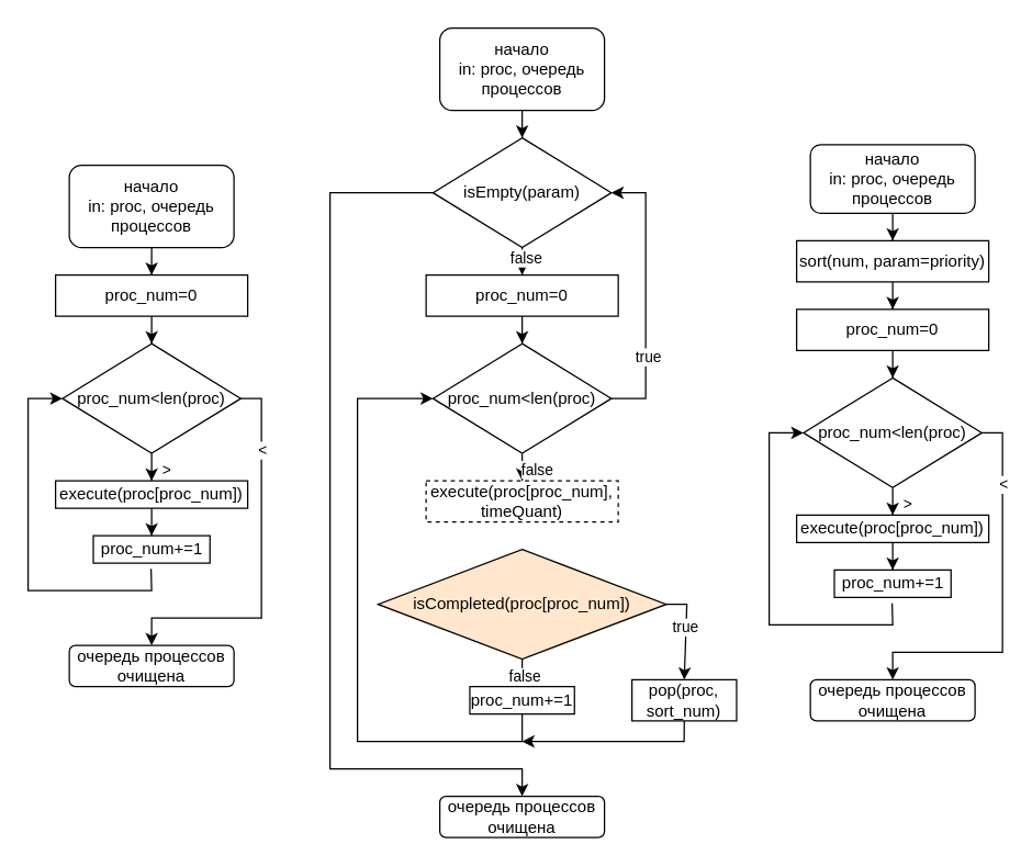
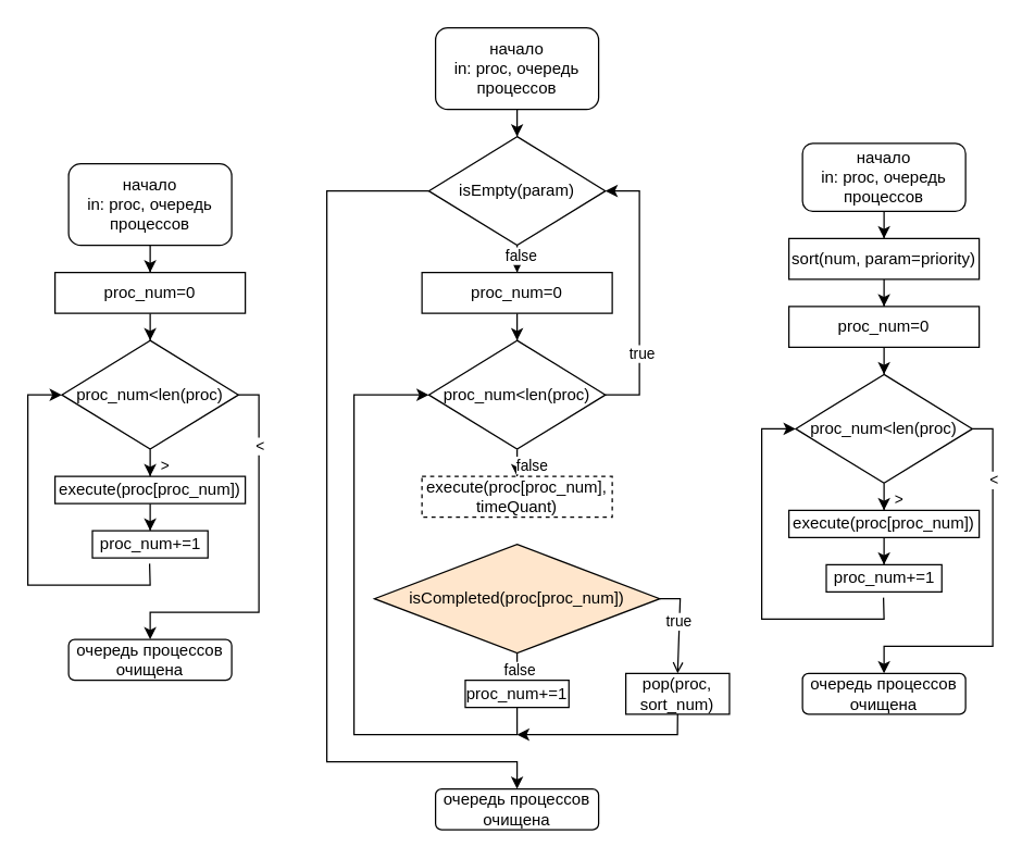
  <mxCell id="0" />
  <mxCell id="1" parent="0" />
  <mxCell id="2" value="" style="edgeStyle=orthogonalEdgeStyle;rounded=0;orthogonalLoop=1;jettySize=auto;html=1;" edge="1" parent="1" source="3" target="25"><mxGeometry relative="1" as="geometry" /></mxCell>
  <mxCell id="3" value="&lt;div&gt;начало&lt;/div&gt;&lt;div&gt;in: proc, очередь процессов&lt;br&gt;&lt;/div&gt;" style="rounded=1;whiteSpace=wrap;html=1;" vertex="1" parent="1"><mxGeometry x="50" y="120" width="120" height="60" as="geometry" /></mxCell>
  <mxCell id="4" value="" style="edgeStyle=orthogonalEdgeStyle;rounded=0;orthogonalLoop=1;jettySize=auto;html=1;" edge="1" parent="1" source="6" target="8"><mxGeometry relative="1" as="geometry" /></mxCell>
  <mxCell id="5" value="&lt;div&gt;&amp;gt;&lt;/div&gt;" style="edgeLabel;html=1;align=center;verticalAlign=middle;resizable=0;points=[];" vertex="1" connectable="0" parent="4"><mxGeometry x="0.753" y="3" relative="1" as="geometry"><mxPoint x="7" y="-2" as="offset" /></mxGeometry></mxCell>
  <mxCell id="6" value="&lt;div&gt;proc_num&amp;lt;len(proc)&lt;/div&gt;" style="rhombus;whiteSpace=wrap;html=1;" vertex="1" parent="1"><mxGeometry x="45" y="250" width="130" height="80" as="geometry" /></mxCell>
  <mxCell id="7" value="" style="edgeStyle=orthogonalEdgeStyle;rounded=0;orthogonalLoop=1;jettySize=auto;html=1;" edge="1" parent="1" source="8" target="9"><mxGeometry relative="1" as="geometry" /></mxCell>
  <mxCell id="8" value="&lt;div&gt;execute(proc[proc_num])&lt;/div&gt;" style="rounded=0;whiteSpace=wrap;html=1;" vertex="1" parent="1"><mxGeometry x="40" y="350" width="140" height="20" as="geometry" /></mxCell>
  <mxCell id="9" value="&lt;div&gt;proc_num+=1&lt;/div&gt;" style="rounded=0;whiteSpace=wrap;html=1;" vertex="1" parent="1"><mxGeometry x="67.5" y="390" width="85" height="20" as="geometry" /></mxCell>
  <mxCell id="10" value="" style="endArrow=classic;html=1;rounded=0;entryX=0;entryY=0.5;entryDx=0;entryDy=0;exitX=0.495;exitY=1.21;exitDx=0;exitDy=0;exitPerimeter=0;" edge="1" parent="1" source="9" target="6"><mxGeometry width="50" height="50" relative="1" as="geometry"><mxPoint x="110" y="420" as="sourcePoint" /><mxPoint x="20" y="290" as="targetPoint" /><Array as="points"><mxPoint x="110" y="430" /><mxPoint x="20" y="430" /><mxPoint x="20" y="290" /></Array></mxGeometry></mxCell>
  <mxCell id="11" value="" style="endArrow=classic;html=1;rounded=0;exitX=1;exitY=0.5;exitDx=0;exitDy=0;" edge="1" parent="1" source="6"><mxGeometry width="50" height="50" relative="1" as="geometry"><mxPoint x="110" y="420" as="sourcePoint" /><mxPoint x="110" y="470" as="targetPoint" /><Array as="points"><mxPoint x="190" y="290" /><mxPoint x="190" y="450" /><mxPoint x="110" y="450" /></Array></mxGeometry></mxCell>
  <mxCell id="12" value="&lt;div&gt;&amp;lt;&lt;/div&gt;" style="edgeLabel;html=1;align=center;verticalAlign=middle;resizable=0;points=[];" vertex="1" connectable="0" parent="11"><mxGeometry x="-0.623" relative="1" as="geometry"><mxPoint as="offset" /></mxGeometry></mxCell>
  <mxCell id="13" value="очередь процессов очищена" style="rounded=1;whiteSpace=wrap;html=1;" vertex="1" parent="1"><mxGeometry x="50" y="470" width="120" height="30" as="geometry" /></mxCell>
  <mxCell id="14" value="" style="edgeStyle=orthogonalEdgeStyle;rounded=0;orthogonalLoop=1;jettySize=auto;html=1;" edge="1" parent="1" source="15" target="30"><mxGeometry relative="1" as="geometry" /></mxCell>
  <mxCell id="15" value="&lt;div&gt;начало&lt;/div&gt;&lt;div&gt;in: proc, очередь процессов&lt;br&gt;&lt;/div&gt;" style="rounded=1;whiteSpace=wrap;html=1;" vertex="1" parent="1"><mxGeometry x="319.99" y="20" width="120" height="60" as="geometry" /></mxCell>
  <mxCell id="16" value="" style="edgeStyle=orthogonalEdgeStyle;rounded=0;orthogonalLoop=1;jettySize=auto;html=1;" edge="1" parent="1" source="18" target="19"><mxGeometry relative="1" as="geometry" /></mxCell>
  <mxCell id="17" value="false" style="edgeLabel;html=1;align=center;verticalAlign=middle;resizable=0;points=[];" vertex="1" connectable="0" parent="16"><mxGeometry x="0.753" y="3" relative="1" as="geometry"><mxPoint x="7" y="-2" as="offset" /></mxGeometry></mxCell>
  <mxCell id="18" value="&lt;div&gt;proc_num&amp;lt;len(proc)&lt;/div&gt;" style="rhombus;whiteSpace=wrap;html=1;" vertex="1" parent="1"><mxGeometry x="315" y="250" width="130" height="80" as="geometry" /></mxCell>
  <mxCell id="19" value="&lt;div&gt;execute(proc[proc_num], timeQuant)&lt;/div&gt;" style="rounded=0;whiteSpace=wrap;html=1;dashed=1;" vertex="1" parent="1"><mxGeometry x="310" y="350" width="140" height="30" as="geometry" /></mxCell>
  <mxCell id="20" value="очередь процессов очищена" style="rounded=1;whiteSpace=wrap;html=1;" vertex="1" parent="1"><mxGeometry x="319.99" y="580" width="120" height="30" as="geometry" /></mxCell>
  <mxCell id="21" value="" style="edgeStyle=orthogonalEdgeStyle;rounded=0;orthogonalLoop=1;jettySize=auto;html=1;" edge="1" parent="1" source="23" target="34"><mxGeometry relative="1" as="geometry" /></mxCell>
  <mxCell id="22" value="false" style="edgeLabel;html=1;align=center;verticalAlign=middle;resizable=0;points=[];" vertex="1" connectable="0" parent="21"><mxGeometry x="-0.182" y="1" relative="1" as="geometry"><mxPoint y="4" as="offset" /></mxGeometry></mxCell>
  <mxCell id="23" value="&lt;div&gt;isCompleted(proc[proc_num])&lt;/div&gt;" style="rhombus;whiteSpace=wrap;html=1;fillColor=#ffe6cc;" vertex="1" parent="1"><mxGeometry x="275" y="400" width="210" height="80" as="geometry" /></mxCell>
  <mxCell id="24" value="" style="edgeStyle=orthogonalEdgeStyle;rounded=0;orthogonalLoop=1;jettySize=auto;html=1;" edge="1" parent="1" source="25" target="6"><mxGeometry relative="1" as="geometry" /></mxCell>
  <mxCell id="25" value="proc_num=0" style="rounded=0;whiteSpace=wrap;html=1;" vertex="1" parent="1"><mxGeometry x="40" y="200" width="140" height="30" as="geometry" /></mxCell>
  <mxCell id="26" value="" style="edgeStyle=orthogonalEdgeStyle;rounded=0;orthogonalLoop=1;jettySize=auto;html=1;" edge="1" parent="1" source="27" target="18"><mxGeometry relative="1" as="geometry" /></mxCell>
  <mxCell id="27" value="proc_num=0" style="rounded=0;whiteSpace=wrap;html=1;" vertex="1" parent="1"><mxGeometry x="310" y="200" width="140" height="30" as="geometry" /></mxCell>
  <mxCell id="28" value="" style="edgeStyle=orthogonalEdgeStyle;rounded=0;orthogonalLoop=1;jettySize=auto;html=1;" edge="1" parent="1" source="30" target="27"><mxGeometry relative="1" as="geometry" /></mxCell>
  <mxCell id="29" value="&lt;div&gt;false&lt;/div&gt;" style="edgeLabel;html=1;align=center;verticalAlign=middle;resizable=0;points=[];" vertex="1" connectable="0" parent="28"><mxGeometry x="0.089" y="-2" relative="1" as="geometry"><mxPoint as="offset" /></mxGeometry></mxCell>
  <mxCell id="30" value="isEmpty(param)" style="rhombus;whiteSpace=wrap;html=1;" vertex="1" parent="1"><mxGeometry x="315" y="100" width="130" height="80" as="geometry" /></mxCell>
  <mxCell id="31" value="pop(proc, sort_num)" style="rounded=0;whiteSpace=wrap;html=1;" vertex="1" parent="1"><mxGeometry x="460" y="495" width="76.25" height="30" as="geometry" /></mxCell>
- <mxCell id="32" value="" style="endArrow=classic;html=1;rounded=0;exitX=1;exitY=0.5;exitDx=0;exitDy=0;entryX=0.5;entryY=0;entryDx=0;entryDy=0;" edge="1" parent="1" source="23" target="31"><mxGeometry width="50" height="50" relative="1" as="geometry"><mxPoint x="430" y="640" as="sourcePoint" /><mxPoint x="500" y="480" as="targetPoint" /><Array as="points"><mxPoint x="500" y="440" /></Array></mxGeometry></mxCell>
+ <mxCell id="32" value="" style="endArrow=open;html=1;rounded=0;exitX=1;exitY=0.5;exitDx=0;exitDy=0;entryX=0.5;entryY=0;entryDx=0;entryDy=0;" edge="1" parent="1" source="23" target="31"><mxGeometry width="50" height="50" relative="1" as="geometry"><mxPoint x="430" y="640" as="sourcePoint" /><mxPoint x="500" y="480" as="targetPoint" /><Array as="points"><mxPoint x="500" y="440" /></Array></mxGeometry></mxCell>
  <mxCell id="33" value="&lt;div&gt;true&lt;/div&gt;" style="edgeLabel;html=1;align=center;verticalAlign=middle;resizable=0;points=[];" vertex="1" connectable="0" parent="32"><mxGeometry x="-0.085" y="-1" relative="1" as="geometry"><mxPoint as="offset" /></mxGeometry></mxCell>
  <mxCell id="34" value="proc_num+=1" style="rounded=0;whiteSpace=wrap;html=1;" vertex="1" parent="1"><mxGeometry x="341.86" y="500" width="76.25" height="20" as="geometry" /></mxCell>
  <mxCell id="35" value="" style="endArrow=classic;html=1;rounded=0;exitX=0.5;exitY=1;exitDx=0;exitDy=0;entryX=0;entryY=0.5;entryDx=0;entryDy=0;" edge="1" parent="1" source="34" target="18"><mxGeometry width="50" height="50" relative="1" as="geometry"><mxPoint x="440" y="560" as="sourcePoint" /><mxPoint x="250" y="290" as="targetPoint" /><Array as="points"><mxPoint x="380" y="540" /><mxPoint x="260" y="540" /><mxPoint x="260" y="290" /></Array></mxGeometry></mxCell>
  <mxCell id="36" value="" style="endArrow=classic;html=1;rounded=0;exitX=0.5;exitY=1;exitDx=0;exitDy=0;" edge="1" parent="1" source="31"><mxGeometry width="50" height="50" relative="1" as="geometry"><mxPoint x="430" y="520" as="sourcePoint" /><mxPoint x="380" y="540" as="targetPoint" /><Array as="points"><mxPoint x="498" y="540" /></Array></mxGeometry></mxCell>
  <mxCell id="37" value="" style="endArrow=classic;html=1;rounded=0;exitX=1;exitY=0.5;exitDx=0;exitDy=0;entryX=1;entryY=0.5;entryDx=0;entryDy=0;" edge="1" parent="1" source="18" target="30"><mxGeometry width="50" height="50" relative="1" as="geometry"><mxPoint x="530" y="430" as="sourcePoint" /><mxPoint x="570" y="130" as="targetPoint" /><Array as="points"><mxPoint x="470" y="290" /><mxPoint x="470" y="140" /></Array></mxGeometry></mxCell>
  <mxCell id="38" value="true" style="edgeLabel;html=1;align=center;verticalAlign=middle;resizable=0;points=[];" vertex="1" connectable="0" parent="37"><mxGeometry x="-0.436" y="-1" relative="1" as="geometry"><mxPoint as="offset" /></mxGeometry></mxCell>
  <mxCell id="39" value="" style="endArrow=classic;html=1;rounded=0;exitX=0;exitY=0.5;exitDx=0;exitDy=0;entryX=0.5;entryY=0;entryDx=0;entryDy=0;" edge="1" parent="1" source="30" target="20"><mxGeometry width="50" height="50" relative="1" as="geometry"><mxPoint x="180" y="350" as="sourcePoint" /><mxPoint x="390" y="570" as="targetPoint" /><Array as="points"><mxPoint x="240" y="140" /><mxPoint x="240" y="560" /><mxPoint x="380" y="560" /></Array></mxGeometry></mxCell>
  <mxCell id="40" value="" style="edgeStyle=orthogonalEdgeStyle;rounded=0;orthogonalLoop=1;jettySize=auto;html=1;" edge="1" parent="1" source="41" target="55"><mxGeometry relative="1" as="geometry" /></mxCell>
  <mxCell id="41" value="&lt;div&gt;начало&lt;/div&gt;&lt;div&gt;in: proc, очередь процессов&lt;/div&gt;" style="rounded=1;whiteSpace=wrap;html=1;" vertex="1" parent="1"><mxGeometry x="590" y="105" width="120" height="50" as="geometry" /></mxCell>
  <mxCell id="42" value="" style="edgeStyle=orthogonalEdgeStyle;rounded=0;orthogonalLoop=1;jettySize=auto;html=1;" edge="1" parent="1" source="44" target="46"><mxGeometry relative="1" as="geometry" /></mxCell>
  <mxCell id="43" value="&lt;div&gt;&amp;gt;&lt;/div&gt;" style="edgeLabel;html=1;align=center;verticalAlign=middle;resizable=0;points=[];" vertex="1" connectable="0" parent="42"><mxGeometry x="0.753" y="3" relative="1" as="geometry"><mxPoint x="7" y="-2" as="offset" /></mxGeometry></mxCell>
  <mxCell id="44" value="&lt;div&gt;proc_num&amp;lt;len(proc)&lt;/div&gt;" style="rhombus;whiteSpace=wrap;html=1;" vertex="1" parent="1"><mxGeometry x="585" y="275" width="130" height="80" as="geometry" /></mxCell>
  <mxCell id="45" value="" style="edgeStyle=orthogonalEdgeStyle;rounded=0;orthogonalLoop=1;jettySize=auto;html=1;" edge="1" parent="1" source="46" target="47"><mxGeometry relative="1" as="geometry" /></mxCell>
  <mxCell id="46" value="&lt;div&gt;execute(proc[proc_num])&lt;/div&gt;" style="rounded=0;whiteSpace=wrap;html=1;" vertex="1" parent="1"><mxGeometry x="580" y="375" width="140" height="20" as="geometry" /></mxCell>
  <mxCell id="47" value="&lt;div&gt;proc_num+=1&lt;/div&gt;" style="rounded=0;whiteSpace=wrap;html=1;" vertex="1" parent="1"><mxGeometry x="607.5" y="415" width="85" height="20" as="geometry" /></mxCell>
  <mxCell id="48" value="" style="endArrow=classic;html=1;rounded=0;entryX=0;entryY=0.5;entryDx=0;entryDy=0;exitX=0.495;exitY=1.21;exitDx=0;exitDy=0;exitPerimeter=0;" edge="1" parent="1" source="47" target="44"><mxGeometry width="50" height="50" relative="1" as="geometry"><mxPoint x="650" y="445" as="sourcePoint" /><mxPoint x="560" y="315" as="targetPoint" /><Array as="points"><mxPoint x="650" y="455" /><mxPoint x="560" y="455" /><mxPoint x="560" y="315" /></Array></mxGeometry></mxCell>
  <mxCell id="49" value="" style="endArrow=classic;html=1;rounded=0;exitX=1;exitY=0.5;exitDx=0;exitDy=0;" edge="1" parent="1" source="44"><mxGeometry width="50" height="50" relative="1" as="geometry"><mxPoint x="650" y="445" as="sourcePoint" /><mxPoint x="650" y="495" as="targetPoint" /><Array as="points"><mxPoint x="730" y="315" /><mxPoint x="730" y="475" /><mxPoint x="650" y="475" /></Array></mxGeometry></mxCell>
  <mxCell id="50" value="&lt;div&gt;&amp;lt;&lt;/div&gt;" style="edgeLabel;html=1;align=center;verticalAlign=middle;resizable=0;points=[];" vertex="1" connectable="0" parent="49"><mxGeometry x="-0.623" relative="1" as="geometry"><mxPoint as="offset" /></mxGeometry></mxCell>
  <mxCell id="51" value="очередь процессов очищена" style="rounded=1;whiteSpace=wrap;html=1;" vertex="1" parent="1"><mxGeometry x="590" y="495" width="120" height="30" as="geometry" /></mxCell>
  <mxCell id="52" value="" style="edgeStyle=orthogonalEdgeStyle;rounded=0;orthogonalLoop=1;jettySize=auto;html=1;" edge="1" parent="1" source="53" target="44"><mxGeometry relative="1" as="geometry" /></mxCell>
  <mxCell id="53" value="proc_num=0" style="rounded=0;whiteSpace=wrap;html=1;" vertex="1" parent="1"><mxGeometry x="580" y="225" width="140" height="30" as="geometry" /></mxCell>
  <mxCell id="54" value="" style="edgeStyle=orthogonalEdgeStyle;rounded=0;orthogonalLoop=1;jettySize=auto;html=1;" edge="1" parent="1" source="55" target="53"><mxGeometry relative="1" as="geometry" /></mxCell>
  <mxCell id="55" value="sort(num, param=priority)" style="rounded=0;whiteSpace=wrap;html=1;" vertex="1" parent="1"><mxGeometry x="580" y="175" width="140" height="30" as="geometry" /></mxCell>
